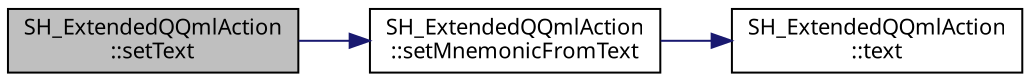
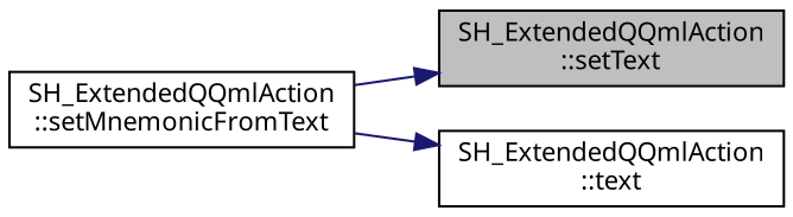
  digraph {
    rankdir=LR
    node [color=black fontname=Verdana fontsize=11 shape=record]
    edge [color=midnightblue fontname=Verdana fontsize=11 labelfontname=Verdana labelfontsize=11 style=solid]
    n1 [fillcolor=grey75 fontcolor=black height=0.2 label="SH_ExtendedQQmlAction\l::setText" style=filled width=0.4]
    n2 [height=0.2 label="SH_ExtendedQQmlAction\l::setMnemonicFromText" width=0.4]
    n3 [height=0.2 label="SH_ExtendedQQmlAction\l::text" width=0.4]
-   n1 -> n2
+   n2 -> n1
    n2 -> n3
  }
